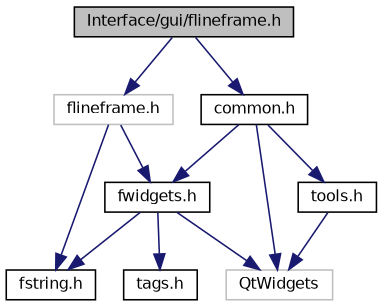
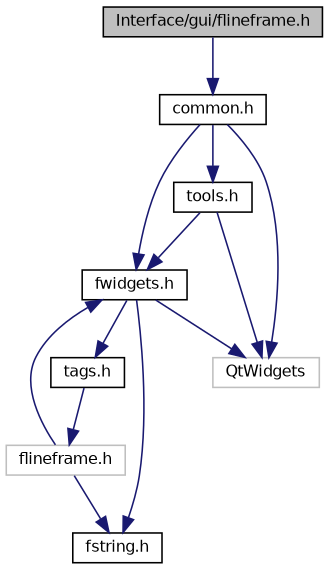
  digraph {
    node [color=black fillcolor=white fontname=Helvetica fontsize=10 shape=record style=filled]
    edge [color=midnightblue fontname=Helvetica fontsize=10 labelfontname=Helvetica labelfontsize=10 style=solid]
    n1 [fillcolor=grey75 fontcolor=black height=0.2 label="Interface/gui/flineframe.h" width=0.4]
    n2 [color=grey75 height=0.2 label="flineframe.h" width=0.4]
    n3 [height=0.2 label="common.h" width=0.4]
    n4 [height=0.2 label="fwidgets.h" width=0.4]
    n5 [height=0.2 label="fstring.h" width=0.4]
    n6 [color=grey75 height=0.2 label=QtWidgets width=0.4]
    n7 [height=0.2 label="tools.h" width=0.4]
    n8 [height=0.2 label="tags.h" width=0.4]
-   n1 -> n2
+   n8 -> n2
    n1 -> n3
    n2 -> n4
    n2 -> n5
    n3 -> n4
    n3 -> n6
    n3 -> n7
    n4 -> n5
    n4 -> n6
    n4 -> n8
+   n7 -> n4
    n7 -> n6
  }
